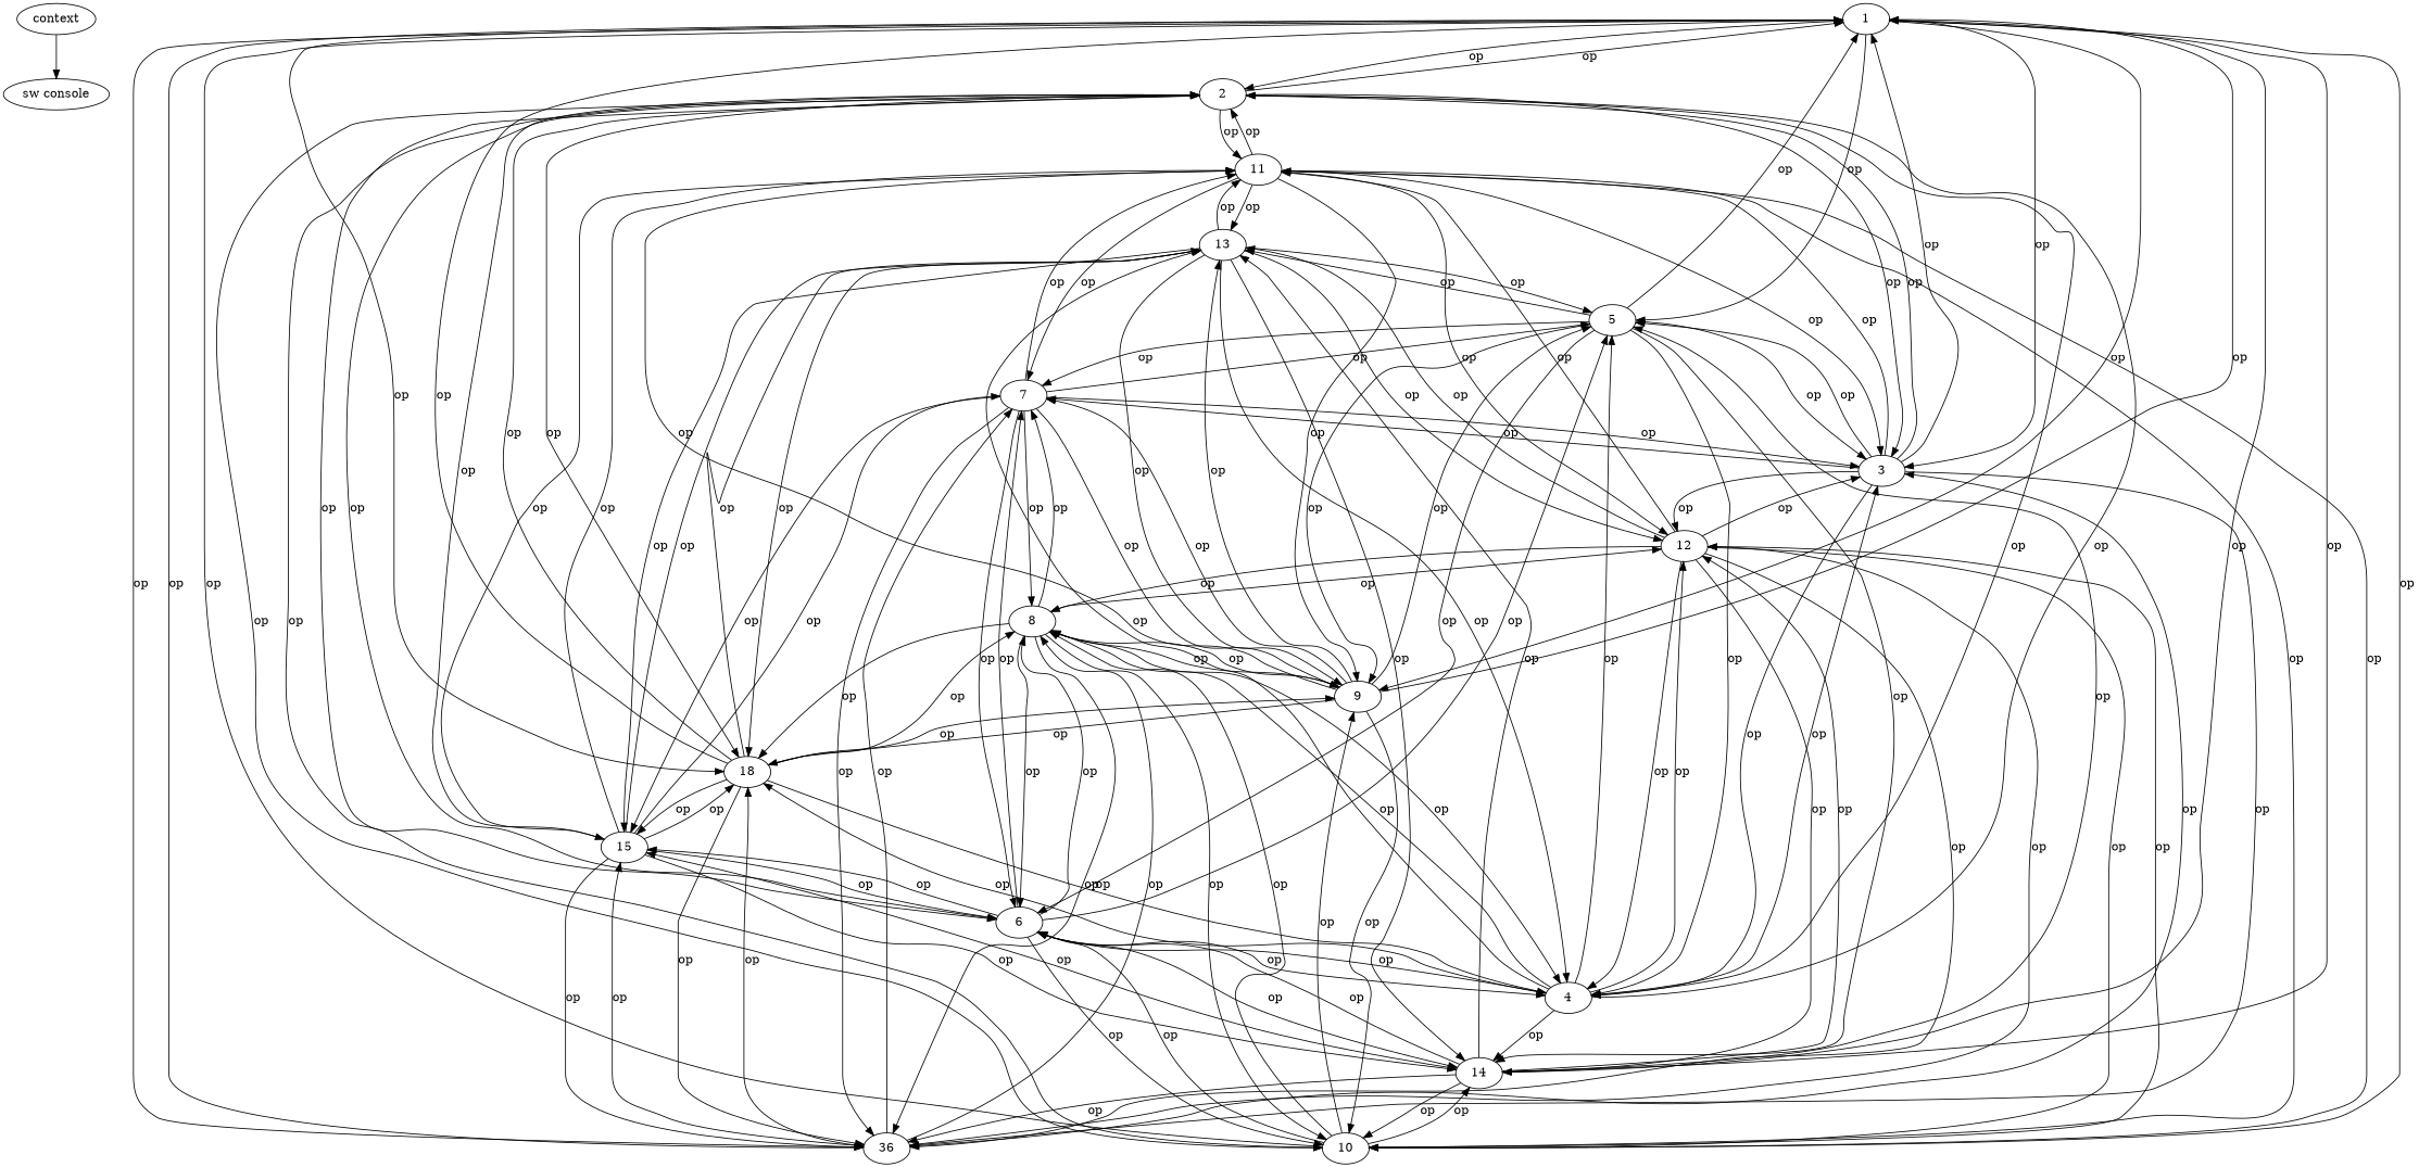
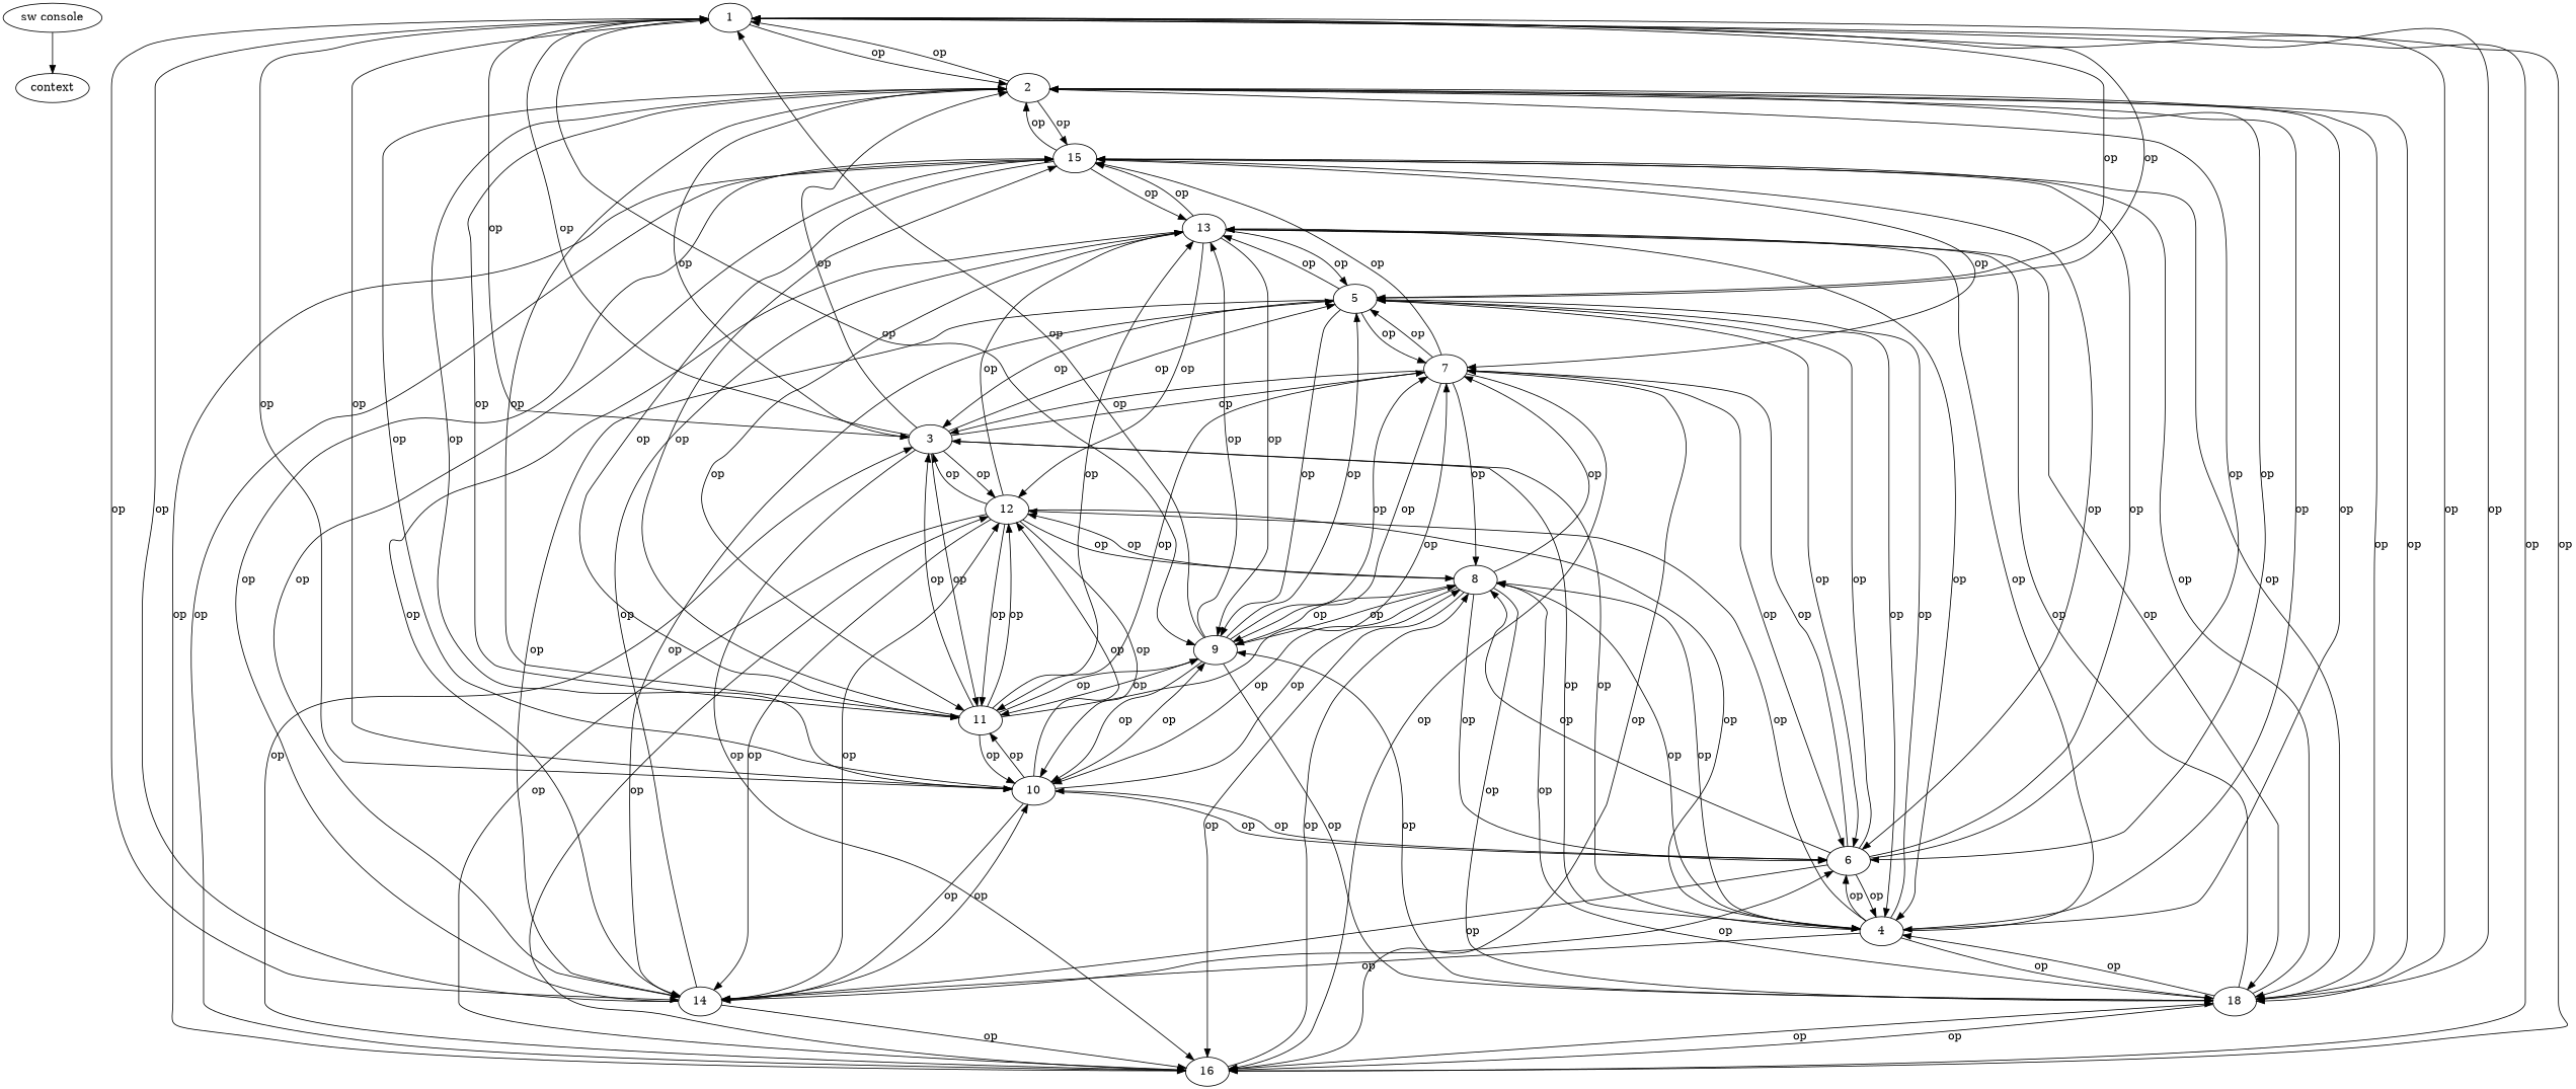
  digraph {
    edge [arrowhead=normal]
    context
    "sw console"
    1
    2
    3
    5
    9
    10
    14
-   16 [label=36]
+   16
    n11 [label=18]
    4
    6
    11
    15
    7
    12
    13
    8
-   context -> "sw console" [arrowhead=""]
+   "sw console" -> context [arrowhead=""]
    1 -> 2 [label=op]
    1 -> 3 [label=op]
    1 -> 5 [label=op]
    1 -> 9 [label=op]
    1 -> 10 [label=op]
    1 -> 14 [label=op]
    1 -> 16 [label=op]
    1 -> n11 [label=op]
    2 -> 1 [label=op]
    2 -> 3 [label=op]
    2 -> 10 [label=op]
    2 -> n11 [label=op]
    2 -> 4 [label=op]
    2 -> 6 [label=op]
    2 -> 11 [label=op]
+   2 -> 15 [label=op]
    3 -> 1 [label=op]
    3 -> 2 [label=op]
    3 -> 5 [label=op]
    3 -> 16 [label=op]
    3 -> 4 [label=op]
    3 -> 11 [label=op]
    3 -> 7 [label=op]
    3 -> 12 [label=op]
    5 -> 1 [label=op]
    5 -> 3 [label=op]
    5 -> 9 [label=op]
    5 -> 14 [label=op]
    5 -> 4 [label=op]
    5 -> 6 [label=op]
    5 -> 7 [label=op]
    5 -> 13 [label=op]
    9 -> 1 [label=op]
    9 -> 5 [label=op]
    9 -> 10 [label=op]
    9 -> n11 [label=op]
    9 -> 11 [label=op]
    9 -> 7 [label=op]
    9 -> 13 [label=op]
    9 -> 8 [label=op]
    10 -> 1 [label=op]
    10 -> 2 [label=op]
    10 -> 9 [label=op]
    10 -> 14 [label=op]
    10 -> 6 [label=op]
    10 -> 11 [label=op]
    10 -> 12 [label=op]
    10 -> 8 [label=op]
    14 -> 1 [label=op]
    14 -> 5 [label=op]
    14 -> 10 [label=op]
    14 -> 16 [label=op]
    14 -> 6 [label=op]
    14 -> 15 [label=op]
    14 -> 12 [label=op]
    14 -> 13 [label=op]
    16 -> 1 [label=op]
    16 -> 3 [label=op]
    16 -> n11 [label=op]
    16 -> 15 [label=op]
    16 -> 7 [label=op]
    16 -> 12 [label=op]
    16 -> 8 [label=op]
    n11 -> 1 [label=op]
    n11 -> 2 [label=op]
    n11 -> 9 [label=op]
    n11 -> 16 [label=op]
    n11 -> 4 [label=op]
    n11 -> 15 [label=op]
    n11 -> 13 [label=op]
    n11 -> 8 [label=op]
    4 -> 2 [label=op]
    4 -> 3 [label=op]
    4 -> 5 [label=op]
    4 -> 14 [label=op]
    4 -> n11 [label=op]
    4 -> 6 [label=op]
    4 -> 12 [label=op]
    4 -> 13 [label=op]
    4 -> 8 [label=op]
    6 -> 2 [label=op]
    6 -> 5 [label=op]
    6 -> 10 [label=op]
    6 -> 14 [label=op]
    6 -> 4 [label=op]
    6 -> 15 [label=op]
    6 -> 7 [label=op]
    6 -> 8 [label=op]
    11 -> 2 [label=op]
    11 -> 3 [label=op]
    11 -> 9 [label=op]
    11 -> 10 [label=op]
    11 -> 15 [label=op]
    11 -> 7 [label=op]
    11 -> 12 [label=op]
    11 -> 13 [label=op]
    15 -> 2 [label=op]
    15 -> 14 [label=op]
    15 -> 16 [label=op]
    15 -> n11 [label=op]
    15 -> 6 [label=op]
    15 -> 11 [label=op]
    15 -> 7 [label=op]
    15 -> 13 [label=op]
    7 -> 3 [label=op]
    7 -> 5 [label=op]
    7 -> 9 [label=op]
    7 -> 16 [label=op]
    7 -> 6 [label=op]
    7 -> 11 [label=op]
    7 -> 15 [label=op]
    7 -> 8 [label=op]
    12 -> 3 [label=op]
    12 -> 10 [label=op]
    12 -> 14 [label=op]
    12 -> 16 [label=op]
    12 -> 4 [label=op]
    12 -> 11 [label=op]
    12 -> 13 [label=op]
    12 -> 8 [label=op]
    13 -> 5 [label=op]
    13 -> 9 [label=op]
    13 -> 14 [label=op]
    13 -> n11 [label=op]
    13 -> 4 [label=op]
    13 -> 11 [label=op]
    13 -> 15 [label=op]
    13 -> 12 [label=op]
    8 -> 9 [label=op]
    8 -> 10 [label=op]
    8 -> 16 [label=op]
    8 -> n11 [label=op]
    8 -> 4 [label=op]
    8 -> 6 [label=op]
    8 -> 7 [label=op]
    8 -> 12 [label=op]
  }
